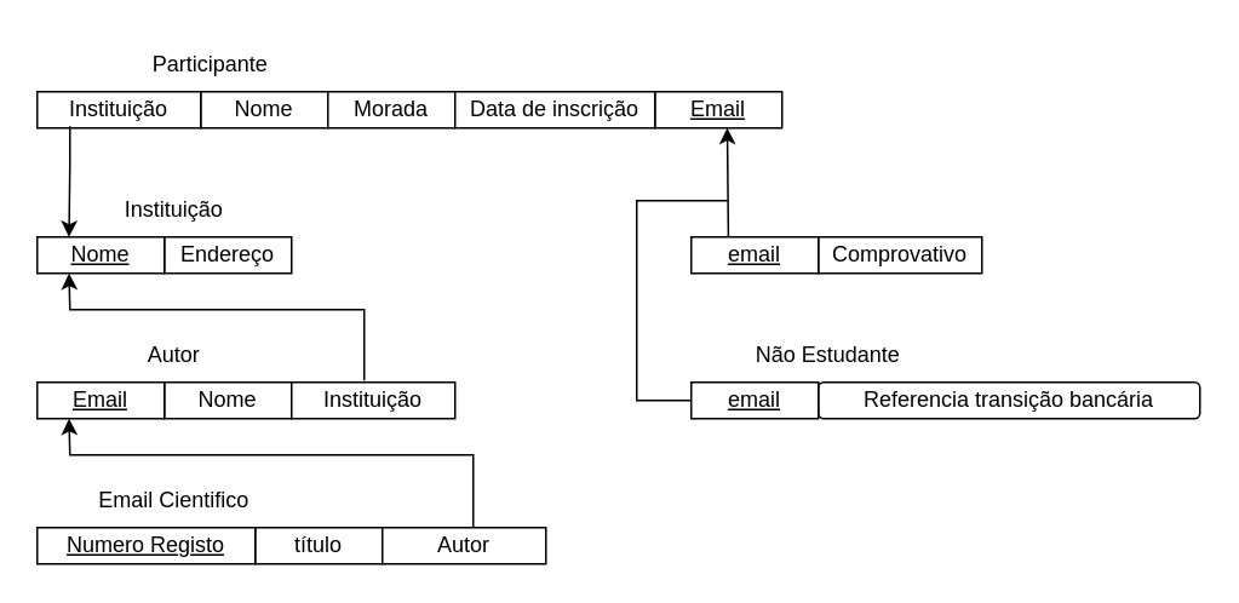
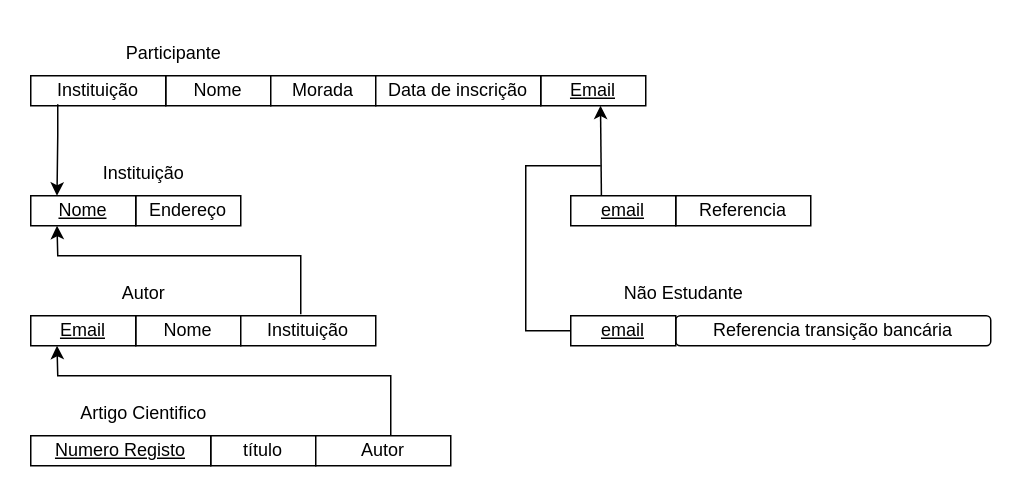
  <mxCell id="0" />
  <mxCell id="1" parent="0" />
  <mxCell id="2" value="Nome" style="rounded=0;whiteSpace=wrap;html=1;" vertex="1" parent="1"><mxGeometry x="110" y="50" width="70" height="20" as="geometry" /></mxCell>
  <mxCell id="3" value="Morada" style="rounded=0;whiteSpace=wrap;html=1;" vertex="1" parent="1"><mxGeometry x="180" y="50" width="70" height="20" as="geometry" /></mxCell>
  <mxCell id="4" value="&lt;u&gt;Email&lt;/u&gt;" style="rounded=0;whiteSpace=wrap;html=1;" vertex="1" parent="1"><mxGeometry x="360" y="50" width="70" height="20" as="geometry" /></mxCell>
  <mxCell id="5" value="Data de inscrição" style="rounded=0;whiteSpace=wrap;html=1;" vertex="1" parent="1"><mxGeometry x="250" y="50" width="110" height="20" as="geometry" /></mxCell>
  <mxCell id="6" value="Participante" style="text;html=1;align=center;verticalAlign=middle;resizable=0;points=[];autosize=1;strokeColor=none;fillColor=none;" vertex="1" parent="1"><mxGeometry x="70" y="20" width="90" height="30" as="geometry" /></mxCell>
  <mxCell id="7" value="Instituição" style="rounded=0;whiteSpace=wrap;html=1;" vertex="1" parent="1"><mxGeometry x="20" y="50" width="90" height="20" as="geometry" /></mxCell>
  <mxCell id="8" value="Endereço" style="rounded=0;whiteSpace=wrap;html=1;" vertex="1" parent="1"><mxGeometry x="90" y="130" width="70" height="20" as="geometry" /></mxCell>
  <mxCell id="9" value="&lt;u&gt;Nome&lt;/u&gt;" style="rounded=0;whiteSpace=wrap;html=1;" vertex="1" parent="1"><mxGeometry x="20" y="130" width="70" height="20" as="geometry" /></mxCell>
  <mxCell id="10" value="Instituição" style="text;html=1;align=center;verticalAlign=middle;resizable=0;points=[];autosize=1;strokeColor=none;fillColor=none;" vertex="1" parent="1"><mxGeometry x="55" y="100" width="80" height="30" as="geometry" /></mxCell>
  <mxCell id="11" value="Nome" style="rounded=0;whiteSpace=wrap;html=1;" vertex="1" parent="1"><mxGeometry x="90" y="210" width="70" height="20" as="geometry" /></mxCell>
  <mxCell id="12" value="&lt;u&gt;Email&lt;/u&gt;" style="rounded=0;whiteSpace=wrap;html=1;" vertex="1" parent="1"><mxGeometry x="20" y="210" width="70" height="20" as="geometry" /></mxCell>
  <mxCell id="13" value="Autor" style="text;html=1;align=center;verticalAlign=middle;resizable=0;points=[];autosize=1;strokeColor=none;fillColor=none;" vertex="1" parent="1"><mxGeometry x="70" y="180" width="50" height="30" as="geometry" /></mxCell>
  <mxCell id="14" value="Instituição" style="rounded=0;whiteSpace=wrap;html=1;" vertex="1" parent="1"><mxGeometry x="160" y="210" width="90" height="20" as="geometry" /></mxCell>
  <mxCell id="15" value="" style="endArrow=classic;html=1;rounded=0;entryX=0.25;entryY=1;entryDx=0;entryDy=0;" edge="1" parent="1" target="9"><mxGeometry width="50" height="50" relative="1" as="geometry"><mxPoint x="200" y="209" as="sourcePoint" /><mxPoint x="270" y="150" as="targetPoint" /><Array as="points"><mxPoint x="200" y="170" /><mxPoint x="38" y="170" /></Array></mxGeometry></mxCell>
  <mxCell id="16" value="" style="endArrow=classic;html=1;rounded=0;entryX=0.25;entryY=0;entryDx=0;entryDy=0;exitX=0.2;exitY=0.952;exitDx=0;exitDy=0;exitPerimeter=0;" edge="1" parent="1" source="7" target="9"><mxGeometry width="50" height="50" relative="1" as="geometry"><mxPoint x="380" y="70" as="sourcePoint" /><mxPoint x="270" y="150" as="targetPoint" /><Array as="points"><mxPoint x="38" y="90" /></Array></mxGeometry></mxCell>
  <mxCell id="17" value="título" style="rounded=0;whiteSpace=wrap;html=1;" vertex="1" parent="1"><mxGeometry x="140" y="290" width="70" height="20" as="geometry" /></mxCell>
  <mxCell id="18" value="&lt;u&gt;Numero Registo&lt;/u&gt;" style="rounded=0;whiteSpace=wrap;html=1;" vertex="1" parent="1"><mxGeometry x="20" y="290" width="120" height="20" as="geometry" /></mxCell>
- <mxCell id="19" value="Email Cientifico" style="text;html=1;align=center;verticalAlign=middle;resizable=0;points=[];autosize=1;strokeColor=none;fillColor=none;" vertex="1" parent="1"><mxGeometry x="40" y="260" width="110" height="30" as="geometry" /></mxCell>
+ <mxCell id="19" value="Artigo Cientifico" style="text;html=1;align=center;verticalAlign=middle;resizable=0;points=[];autosize=1;strokeColor=none;fillColor=none;" vertex="1" parent="1"><mxGeometry x="40" y="260" width="110" height="30" as="geometry" /></mxCell>
  <mxCell id="20" value="Autor" style="rounded=0;whiteSpace=wrap;html=1;" vertex="1" parent="1"><mxGeometry x="210" y="290" width="90" height="20" as="geometry" /></mxCell>
  <mxCell id="21" value="" style="endArrow=classic;html=1;rounded=0;entryX=0.25;entryY=1;entryDx=0;entryDy=0;" edge="1" parent="1" target="12"><mxGeometry width="50" height="50" relative="1" as="geometry"><mxPoint x="260" y="290" as="sourcePoint" /><mxPoint x="260" y="230" as="targetPoint" /><Array as="points"><mxPoint x="260" y="250" /><mxPoint x="38" y="250" /></Array></mxGeometry></mxCell>
- <mxCell id="22" value="Comprovativo" style="rounded=0;whiteSpace=wrap;html=1;" vertex="1" parent="1"><mxGeometry x="450" y="130" width="90" height="20" as="geometry" /></mxCell>
+ <mxCell id="22" value="Referencia" style="rounded=0;whiteSpace=wrap;html=1;" vertex="1" parent="1"><mxGeometry x="450" y="130" width="90" height="20" as="geometry" /></mxCell>
  <mxCell id="23" value="&lt;u&gt;email&lt;/u&gt;" style="rounded=0;whiteSpace=wrap;html=1;" vertex="1" parent="1"><mxGeometry x="380" y="130" width="70" height="20" as="geometry" /></mxCell>
  <mxCell id="24" value="Referencia transição bancária" style="whiteSpace=wrap;html=1;rounded=1;" vertex="1" parent="1"><mxGeometry x="450" y="210" width="210" height="20" as="geometry" /></mxCell>
  <mxCell id="25" value="&lt;u&gt;email&lt;/u&gt;" style="rounded=0;whiteSpace=wrap;html=1;" vertex="1" parent="1"><mxGeometry x="380" y="210" width="70" height="20" as="geometry" /></mxCell>
  <mxCell id="26" value="Não Estudante" style="text;html=1;align=center;verticalAlign=middle;resizable=0;points=[];autosize=1;strokeColor=none;fillColor=none;" vertex="1" parent="1"><mxGeometry x="405" y="180" width="100" height="30" as="geometry" /></mxCell>
  <mxCell id="27" value="" style="endArrow=classic;html=1;rounded=0;entryX=0.569;entryY=0.996;entryDx=0;entryDy=0;entryPerimeter=0;exitX=0.292;exitY=-0.026;exitDx=0;exitDy=0;exitPerimeter=0;" edge="1" parent="1" source="23" target="4"><mxGeometry width="50" height="50" relative="1" as="geometry"><mxPoint x="330" y="160" as="sourcePoint" /><mxPoint x="380" y="110" as="targetPoint" /></mxGeometry></mxCell>
  <mxCell id="28" value="" style="endArrow=none;html=1;rounded=0;exitX=0;exitY=0.5;exitDx=0;exitDy=0;" edge="1" parent="1" source="25"><mxGeometry width="50" height="50" relative="1" as="geometry"><mxPoint x="330" y="160" as="sourcePoint" /><mxPoint x="400" y="110" as="targetPoint" /><Array as="points"><mxPoint x="350" y="220" /><mxPoint x="350" y="110" /></Array></mxGeometry></mxCell>
